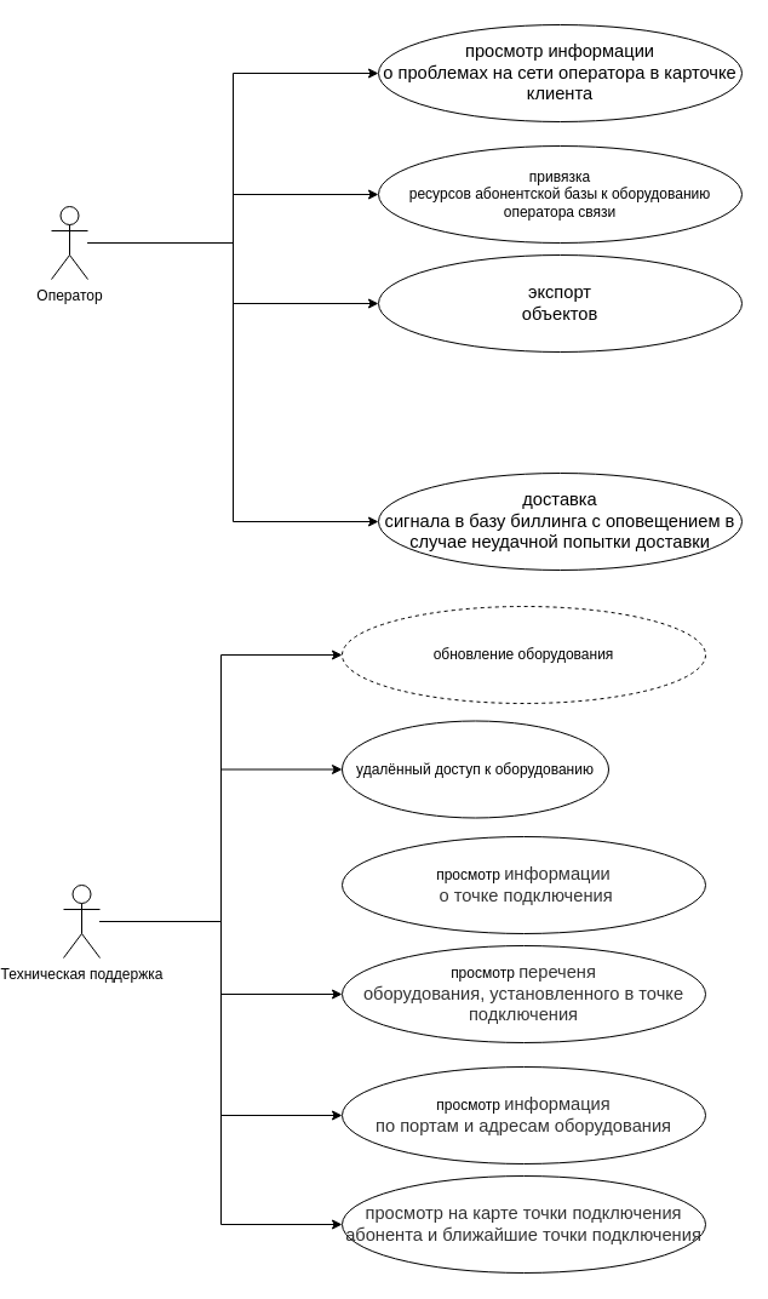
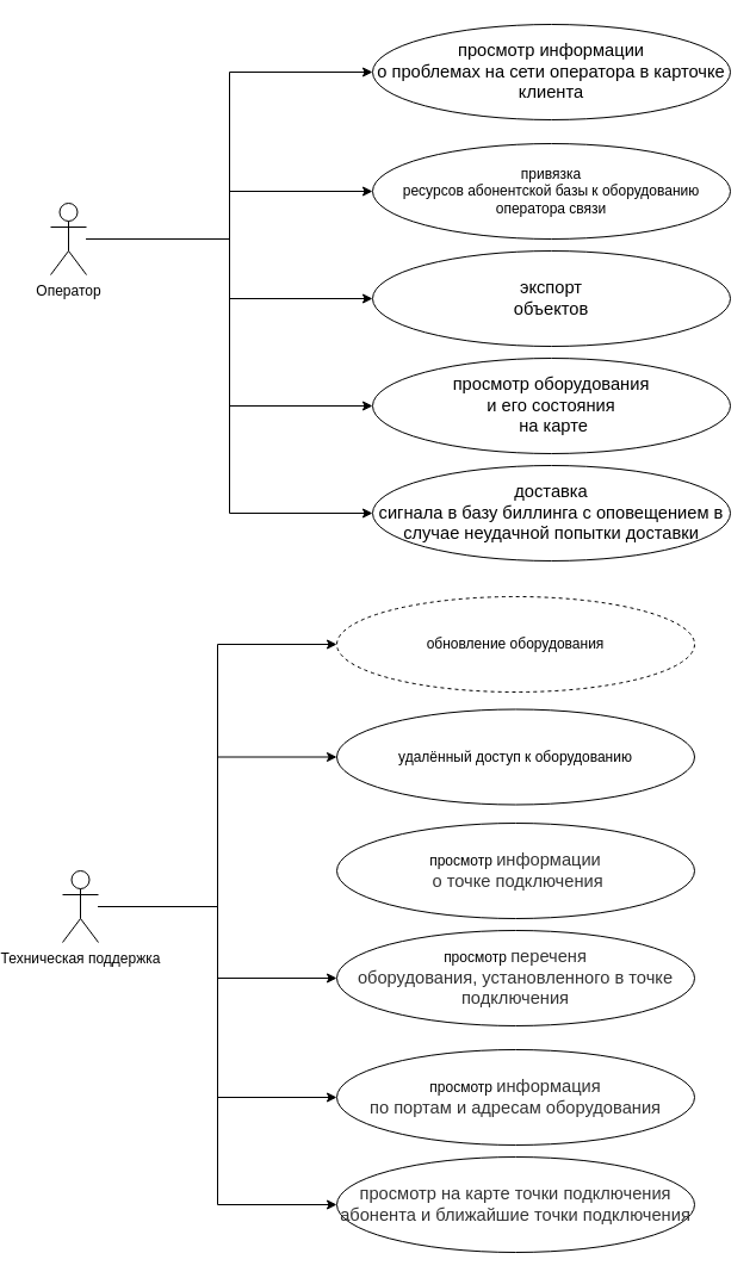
  <mxCell id="0" />
  <mxCell id="1" parent="0" />
+ <mxCell id="2" style="edgeStyle=orthogonalEdgeStyle;rounded=0;orthogonalLoop=1;jettySize=auto;html=1;entryX=0;entryY=0.5;entryDx=0;entryDy=0;" edge="1" parent="1" source="7" target="10"><mxGeometry relative="1" as="geometry" /></mxCell>
  <mxCell id="3" style="edgeStyle=orthogonalEdgeStyle;rounded=0;orthogonalLoop=1;jettySize=auto;html=1;entryX=0;entryY=0.5;entryDx=0;entryDy=0;" edge="1" parent="1" source="7" target="8"><mxGeometry relative="1" as="geometry" /></mxCell>
  <mxCell id="4" style="edgeStyle=orthogonalEdgeStyle;rounded=0;orthogonalLoop=1;jettySize=auto;html=1;entryX=0;entryY=0.5;entryDx=0;entryDy=0;" edge="1" parent="1" source="7" target="9"><mxGeometry relative="1" as="geometry" /></mxCell>
  <mxCell id="5" style="edgeStyle=orthogonalEdgeStyle;rounded=0;orthogonalLoop=1;jettySize=auto;html=1;entryX=0;entryY=0.5;entryDx=0;entryDy=0;" edge="1" parent="1" source="7" target="11"><mxGeometry relative="1" as="geometry" /></mxCell>
  <mxCell id="6" style="edgeStyle=orthogonalEdgeStyle;rounded=0;orthogonalLoop=1;jettySize=auto;html=1;entryX=0;entryY=0.5;entryDx=0;entryDy=0;" edge="1" parent="1" source="7" target="12"><mxGeometry relative="1" as="geometry" /></mxCell>
  <mxCell id="7" value="&lt;div&gt;Оператор&lt;/div&gt;&lt;div&gt;&lt;br&gt;&lt;/div&gt;" style="shape=umlActor;verticalLabelPosition=bottom;verticalAlign=top;html=1;outlineConnect=0;" vertex="1" parent="1"><mxGeometry x="20" y="170" width="30" height="60" as="geometry" /></mxCell>
  <mxCell id="8" value="&lt;div&gt;&lt;span lang=&quot;ru&quot;&gt;привязка&lt;/span&gt;&lt;/div&gt;&lt;div&gt;&lt;span lang=&quot;ru&quot;&gt;&lt;/span&gt;&lt;/div&gt;&lt;span lang=&quot;ru&quot;&gt;ресурсов абонентской базы к оборудованию оператора связи&lt;/span&gt;" style="ellipse;whiteSpace=wrap;html=1;" vertex="1" parent="1"><mxGeometry x="290" y="120" width="300" height="80" as="geometry" /></mxCell>
  <mxCell id="9" value="&lt;span style=&quot;font-size:11.0pt;line-height:&lt;br/&gt;115%;font-family:&amp;quot;Arial&amp;quot;,sans-serif;mso-fareast-font-family:Arial;color:black;&lt;br/&gt;mso-ansi-language:#0019;mso-fareast-language:RU;mso-bidi-language:AR-SA&quot; lang=&quot;ru&quot;&gt;экспорт&lt;br/&gt;объектов&lt;/span&gt;" style="ellipse;whiteSpace=wrap;html=1;" vertex="1" parent="1"><mxGeometry x="290" y="210" width="300" height="80" as="geometry" /></mxCell>
+ <mxCell id="10" value="&lt;div&gt;&lt;span style=&quot;font-size:11.0pt;line-height:&lt;br/&gt;115%;font-family:&amp;quot;Arial&amp;quot;,sans-serif;mso-fareast-font-family:Arial;color:black;&lt;br/&gt;mso-ansi-language:#0019;mso-fareast-language:RU;mso-bidi-language:AR-SA&quot; lang=&quot;ru&quot;&gt;просмотр оборудования&lt;br/&gt;и его состояния&lt;/span&gt;&lt;/div&gt;&lt;div&gt;&lt;span style=&quot;font-size:11.0pt;line-height:&lt;br/&gt;115%;font-family:&amp;quot;Arial&amp;quot;,sans-serif;mso-fareast-font-family:Arial;color:black;&lt;br/&gt;mso-ansi-language:#0019;mso-fareast-language:RU;mso-bidi-language:AR-SA&quot; lang=&quot;ru&quot;&gt;&amp;nbsp;на карте&lt;/span&gt;&lt;/div&gt;" style="ellipse;whiteSpace=wrap;html=1;" vertex="1" parent="1"><mxGeometry x="290" y="300" width="300" height="80" as="geometry" /></mxCell>
  <mxCell id="11" value="&lt;span style=&quot;font-size:11.0pt;line-height:&lt;br/&gt;115%;font-family:&amp;quot;Arial&amp;quot;,sans-serif;mso-fareast-font-family:Arial;color:black;&lt;br/&gt;mso-ansi-language:#0019;mso-fareast-language:RU;mso-bidi-language:AR-SA&quot; lang=&quot;ru&quot;&gt;просмотр информации&lt;br/&gt;о проблемах на сети оператора в карточке клиента&lt;/span&gt;" style="ellipse;whiteSpace=wrap;html=1;" vertex="1" parent="1"><mxGeometry x="290" y="20" width="300" height="80" as="geometry" /></mxCell>
  <mxCell id="12" value="&lt;span style=&quot;font-size:11.0pt;line-height:&lt;br/&gt;115%;font-family:&amp;quot;Arial&amp;quot;,sans-serif;mso-fareast-font-family:Arial;color:black;&lt;br/&gt;mso-ansi-language:#0019;mso-fareast-language:RU;mso-bidi-language:AR-SA&quot; lang=&quot;ru&quot;&gt;доставка&lt;br/&gt;сигнала в базу биллинга с оповещением в случае неудачной попытки доставки&lt;/span&gt;" style="ellipse;whiteSpace=wrap;html=1;" vertex="1" parent="1"><mxGeometry x="290" y="390" width="300" height="80" as="geometry" /></mxCell>
  <mxCell id="13" style="edgeStyle=orthogonalEdgeStyle;rounded=0;orthogonalLoop=1;jettySize=auto;html=1;entryX=0;entryY=0.5;entryDx=0;entryDy=0;" edge="1" parent="1" source="18" target="19"><mxGeometry relative="1" as="geometry" /></mxCell>
  <mxCell id="14" style="edgeStyle=orthogonalEdgeStyle;rounded=0;orthogonalLoop=1;jettySize=auto;html=1;entryX=0;entryY=0.5;entryDx=0;entryDy=0;" edge="1" parent="1" source="18" target="20"><mxGeometry relative="1" as="geometry" /></mxCell>
  <mxCell id="15" style="edgeStyle=orthogonalEdgeStyle;rounded=0;orthogonalLoop=1;jettySize=auto;html=1;entryX=0;entryY=0.5;entryDx=0;entryDy=0;" edge="1" parent="1" source="18" target="22"><mxGeometry relative="1" as="geometry" /></mxCell>
  <mxCell id="16" style="edgeStyle=orthogonalEdgeStyle;rounded=0;orthogonalLoop=1;jettySize=auto;html=1;entryX=0;entryY=0.5;entryDx=0;entryDy=0;" edge="1" parent="1" source="18" target="23"><mxGeometry relative="1" as="geometry" /></mxCell>
  <mxCell id="17" style="edgeStyle=orthogonalEdgeStyle;rounded=0;orthogonalLoop=1;jettySize=auto;html=1;entryX=0;entryY=0.5;entryDx=0;entryDy=0;" edge="1" parent="1" source="18" target="24"><mxGeometry relative="1" as="geometry" /></mxCell>
  <mxCell id="18" value="&lt;div&gt;Техническая поддержка&lt;/div&gt;" style="shape=umlActor;verticalLabelPosition=bottom;verticalAlign=top;html=1;outlineConnect=0;" vertex="1" parent="1"><mxGeometry x="30" y="730" width="30" height="60" as="geometry" /></mxCell>
  <mxCell id="19" value="&lt;div&gt;обновление оборудования&lt;br&gt;&lt;/div&gt;" style="ellipse;whiteSpace=wrap;html=1;dashed=1;" vertex="1" parent="1"><mxGeometry x="260" y="500" width="300" height="80" as="geometry" /></mxCell>
- <mxCell id="20" value="&lt;div&gt;удалённый доступ к оборудованию&lt;br&gt;&lt;/div&gt;" style="ellipse;whiteSpace=wrap;html=1;" vertex="1" parent="1"><mxGeometry x="260" y="594.5" width="220" height="80" as="geometry" /></mxCell>
+ <mxCell id="20" value="&lt;div&gt;удалённый доступ к оборудованию&lt;br&gt;&lt;/div&gt;" style="ellipse;whiteSpace=wrap;html=1;" vertex="1" parent="1"><mxGeometry x="260" y="594.5" width="300" height="80" as="geometry" /></mxCell>
  <mxCell id="21" value="&lt;div&gt;просмотр &lt;span style=&quot;font-size:11.0pt;line-height:&lt;br/&gt;115%;font-family:&amp;quot;Arial&amp;quot;,sans-serif;mso-fareast-font-family:Arial;color:#333333;&lt;br/&gt;mso-ansi-language:#0019;mso-fareast-language:RU;mso-bidi-language:AR-SA&quot; lang=&quot;ru&quot;&gt;информации&lt;/span&gt;&lt;/div&gt;&lt;div&gt;&lt;span style=&quot;font-size:11.0pt;line-height:&lt;br/&gt;115%;font-family:&amp;quot;Arial&amp;quot;,sans-serif;mso-fareast-font-family:Arial;color:#333333;&lt;br/&gt;mso-ansi-language:#0019;mso-fareast-language:RU;mso-bidi-language:AR-SA&quot; lang=&quot;ru&quot;&gt;&amp;nbsp;о точке подключения&lt;/span&gt;&lt;/div&gt;" style="ellipse;whiteSpace=wrap;html=1;" vertex="1" parent="1"><mxGeometry x="260" y="690" width="300" height="80" as="geometry" /></mxCell>
  <mxCell id="22" value="&lt;div&gt;просмотр &lt;span style=&quot;font-size:11.0pt;line-height:&lt;br/&gt;115%;font-family:&amp;quot;Arial&amp;quot;,sans-serif;mso-fareast-font-family:Arial;color:#333333;&lt;br/&gt;mso-ansi-language:#0019;mso-fareast-language:RU;mso-bidi-language:AR-SA&quot; lang=&quot;ru&quot;&gt;переченя&lt;br/&gt;оборудования, установленного в точке подключения&lt;/span&gt;&lt;/div&gt;" style="ellipse;whiteSpace=wrap;html=1;" vertex="1" parent="1"><mxGeometry x="260" y="780" width="300" height="80" as="geometry" /></mxCell>
  <mxCell id="23" value="&lt;div&gt;просмотр &lt;span style=&quot;font-size:11.0pt;line-height:&lt;br/&gt;115%;font-family:&amp;quot;Arial&amp;quot;,sans-serif;mso-fareast-font-family:Arial;color:#333333;&lt;br/&gt;mso-ansi-language:#0019;mso-fareast-language:RU;mso-bidi-language:AR-SA&quot; lang=&quot;ru&quot;&gt;информация&lt;br/&gt;по портам и адресам оборудования&lt;/span&gt;&lt;/div&gt;" style="ellipse;whiteSpace=wrap;html=1;" vertex="1" parent="1"><mxGeometry x="260" y="880" width="300" height="80" as="geometry" /></mxCell>
  <mxCell id="24" value="&lt;span style=&quot;font-size:11.0pt;line-height:&lt;br/&gt;115%;font-family:&amp;quot;Arial&amp;quot;,sans-serif;mso-fareast-font-family:Arial;color:#333333;&lt;br/&gt;mso-ansi-language:#0019;mso-fareast-language:RU;mso-bidi-language:AR-SA&quot; lang=&quot;ru&quot;&gt;просмотр на карте точки подключения абонента и ближайшие точки подключения&lt;/span&gt;" style="ellipse;whiteSpace=wrap;html=1;" vertex="1" parent="1"><mxGeometry x="260" y="970" width="300" height="80" as="geometry" /></mxCell>
